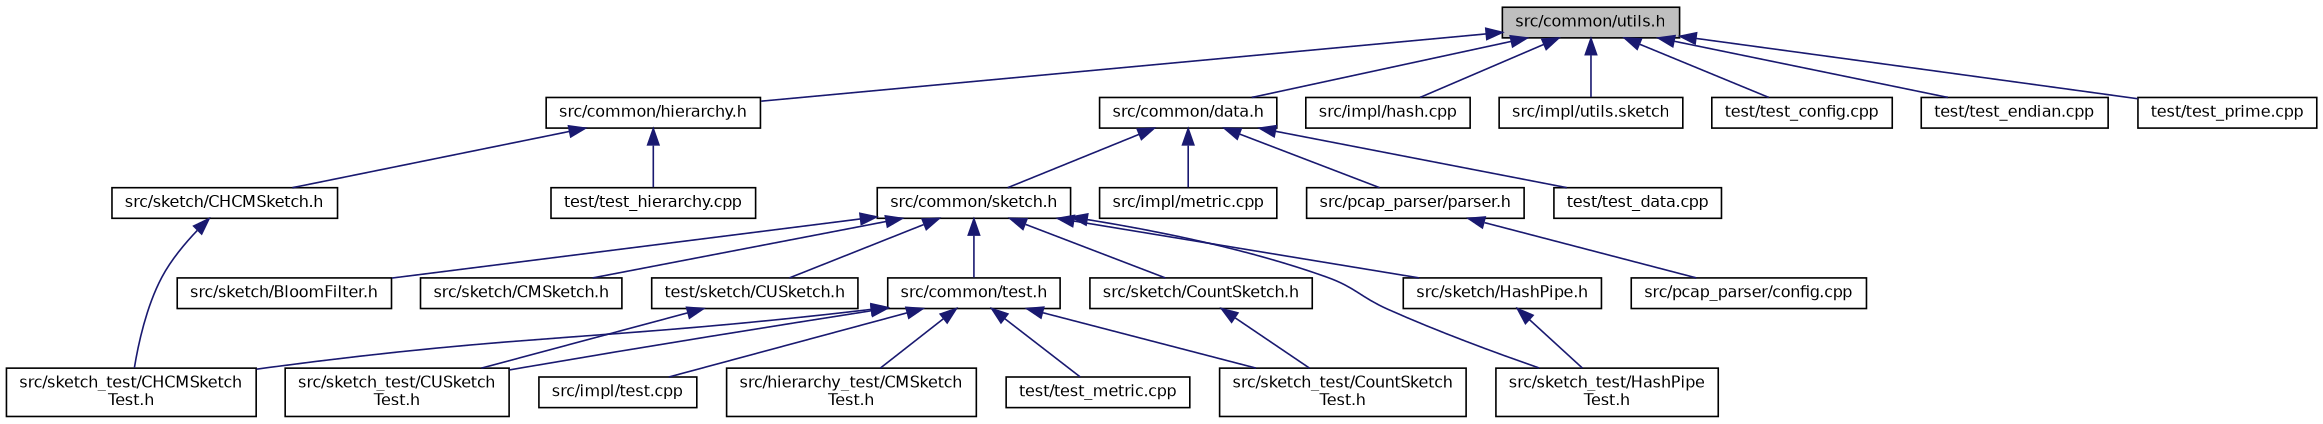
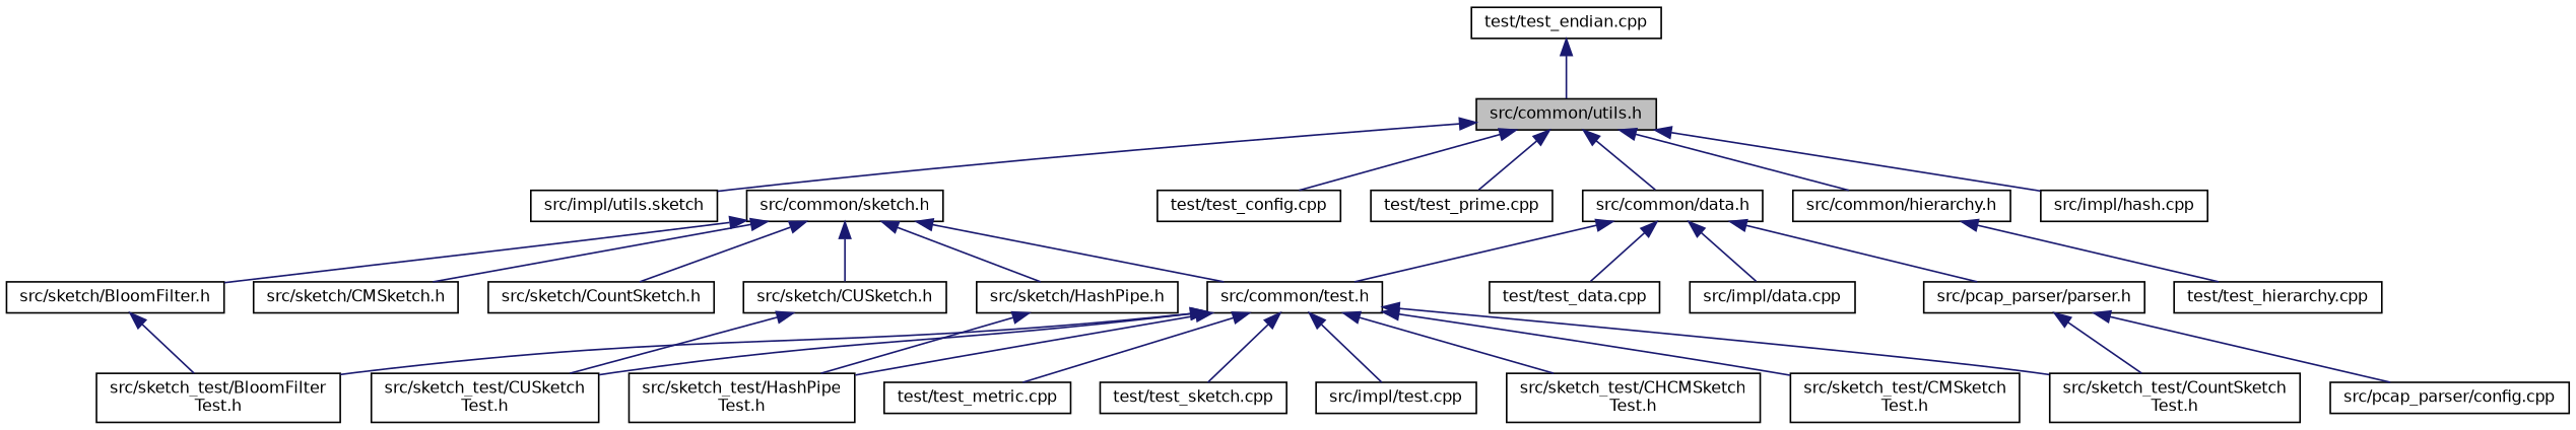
  digraph {
    node [color=black fillcolor=white fontname=Helvetica fontsize=10 shape=record style=filled]
    edge [color=midnightblue dir=back fontname=Helvetica fontsize=10 labelfontname=Helvetica labelfontsize=10 style=solid]
    n1 [fillcolor=grey75 fontcolor=black height=0.2 label="src/common/utils.h" width=0.4]
    n2 [height=0.2 label="src/common/data.h" width=0.4]
    n3 [height=0.2 label="src/common/hierarchy.h" width=0.4]
    n4 [height=0.2 label="src/impl/hash.cpp" width=0.4]
    n5 [height=0.2 label="src/impl/utils.sketch" width=0.4]
    n6 [height=0.2 label="test/test_config.cpp" width=0.4]
    n7 [height=0.2 label="test/test_endian.cpp" width=0.4]
    n8 [height=0.2 label="test/test_prime.cpp" width=0.4]
    n9 [height=0.2 label="src/common/sketch.h" width=0.4]
-   n10 [height=0.2 label="src/impl/metric.cpp" width=0.4]
+   n10 [height=0.2 label="src/impl/data.cpp" width=0.4]
    n11 [height=0.2 label="src/pcap_parser/parser.h" width=0.4]
    n12 [height=0.2 label="test/test_data.cpp" width=0.4]
-   n13 [height=0.2 label="src/sketch/CHCMSketch.h" width=0.4]
    n14 [height=0.2 label="test/test_hierarchy.cpp" width=0.4]
    n15 [height=0.2 label="src/common/test.h" width=0.4]
    n16 [height=0.2 label="src/sketch/BloomFilter.h" width=0.4]
    n17 [height=0.2 label="src/sketch/CMSketch.h" width=0.4]
    n18 [height=0.2 label="src/sketch/CountSketch.h" width=0.4]
-   n19 [height=0.2 label="test/sketch/CUSketch.h" width=0.4]
+   n19 [height=0.2 label="src/sketch/CUSketch.h" width=0.4]
    n20 [height=0.2 label="src/sketch/HashPipe.h" width=0.4]
    n21 [height=0.2 label="src/pcap_parser/config.cpp" width=0.4]
    n22 [height=0.2 label="src/impl/test.cpp" width=0.4]
+   n23 [height=0.2 label="src/sketch_test/BloomFilter\lTest.h" width=0.4]
    n24 [height=0.2 label="src/sketch_test/CHCMSketch\lTest.h" width=0.4]
-   n25 [height=0.2 label="src/hierarchy_test/CMSketch\lTest.h" width=0.4]
+   n25 [height=0.2 label="src/sketch_test/CMSketch\lTest.h" width=0.4]
    n26 [height=0.2 label="src/sketch_test/CountSketch\lTest.h" width=0.4]
    n27 [height=0.2 label="src/sketch_test/CUSketch\lTest.h" width=0.4]
    n28 [height=0.2 label="src/sketch_test/HashPipe\lTest.h" width=0.4]
    n29 [height=0.2 label="test/test_metric.cpp" width=0.4]
+   n30 [height=0.2 label="test/test_sketch.cpp" width=0.4]
    n1 -> n2
    n1 -> n3
    n1 -> n4
    n1 -> n5
    n1 -> n6
-   n1 -> n7
+   n7 -> n1
    n1 -> n8
-   n2 -> n9
+   n2 -> n15
    n2 -> n10
    n2 -> n11
    n2 -> n12
-   n3 -> n13
    n3 -> n14
    n9 -> n15
    n9 -> n16
    n9 -> n17
    n9 -> n18
    n9 -> n19
    n9 -> n20
    n11 -> n21
-   n13 -> n24
    n15 -> n22
+   n15 -> n23
    n15 -> n24
    n15 -> n25
    n15 -> n26
    n15 -> n27
-   n9 -> n28
+   n15 -> n28
    n15 -> n29
-   n18 -> n26
+   n15 -> n30
+   n16 -> n23
+   n11 -> n26
    n19 -> n27
    n20 -> n28
  }
